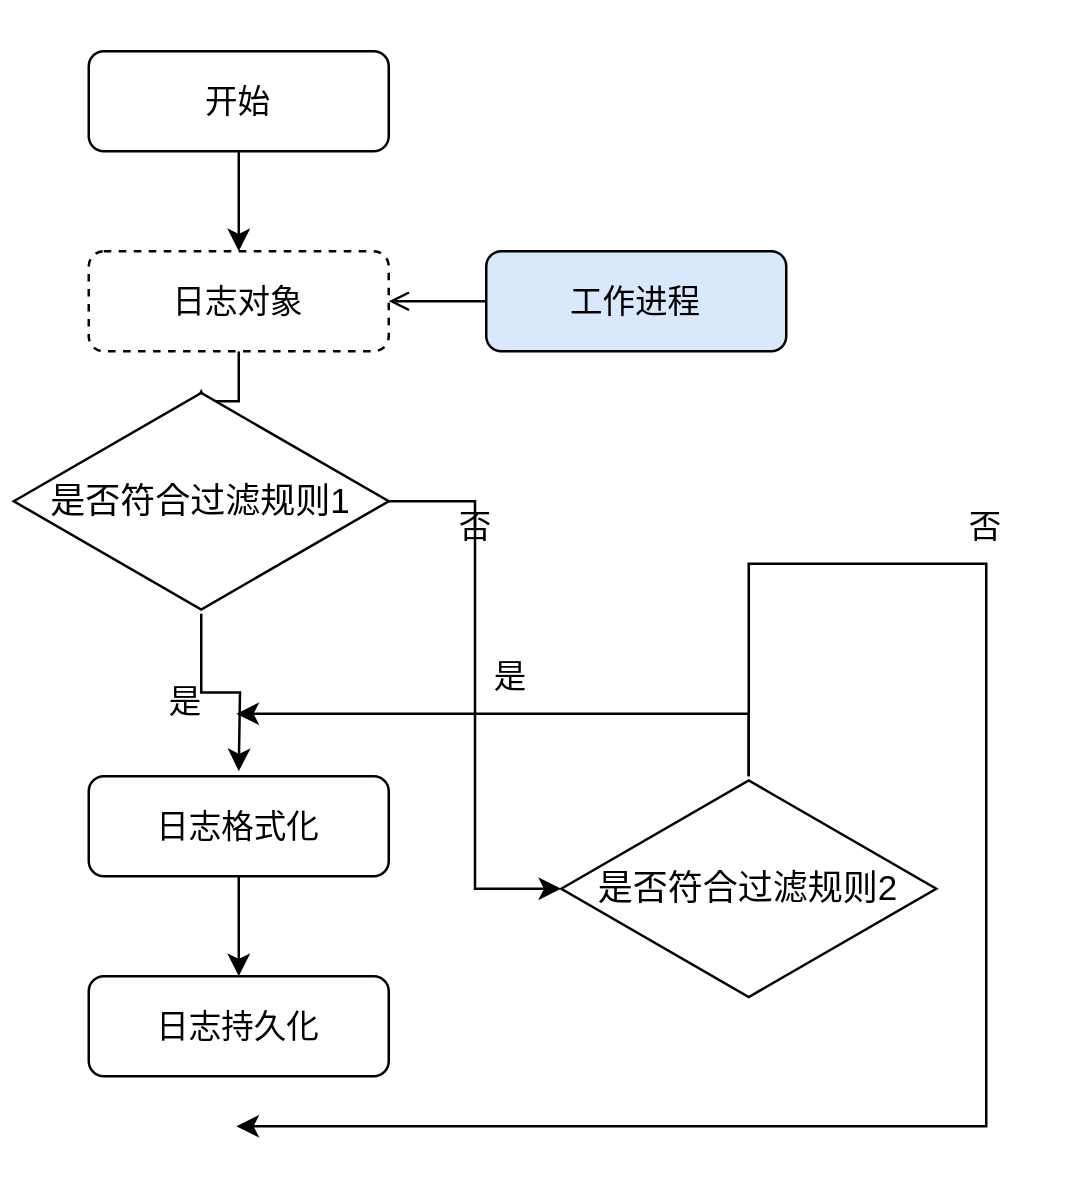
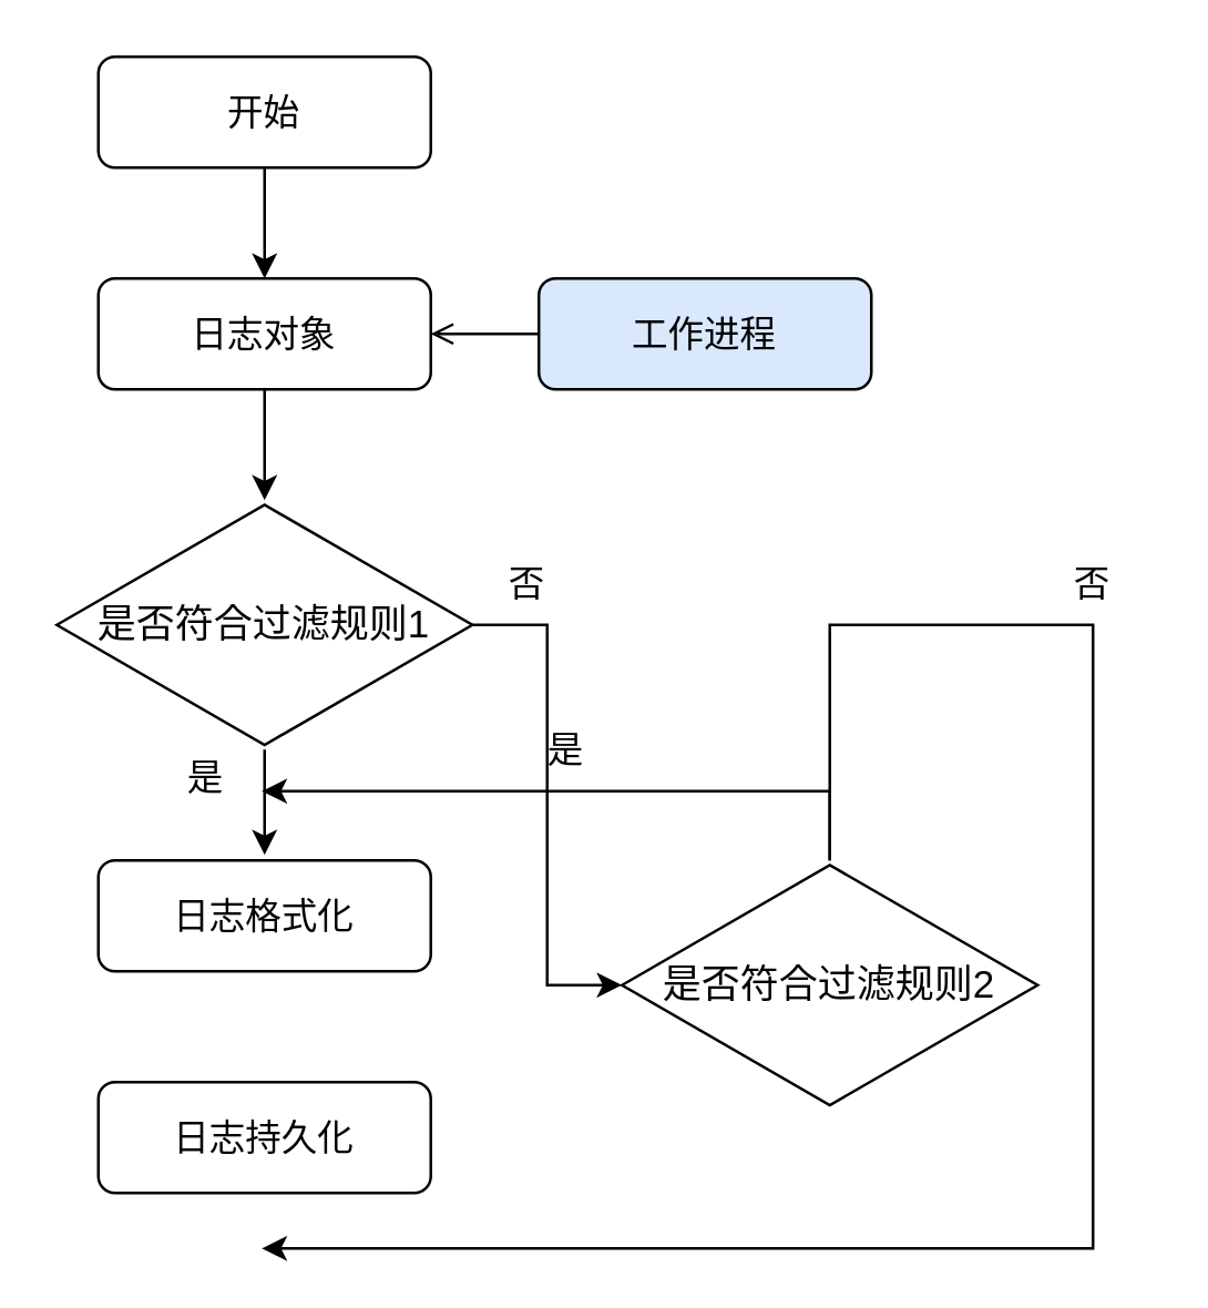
  <mxCell id="0" />
  <mxCell id="1" parent="0" />
  <mxCell id="2" style="edgeStyle=orthogonalEdgeStyle;rounded=0;orthogonalLoop=1;jettySize=auto;html=1;exitX=0.5;exitY=1;exitDx=0;exitDy=0;entryX=0.5;entryY=0;entryDx=0;entryDy=0;" edge="1" parent="1" source="3" target="5"><mxGeometry relative="1" as="geometry" /></mxCell>
  <mxCell id="3" value="开始" style="rounded=1;whiteSpace=wrap;html=1;fontSize=13;glass=0;strokeWidth=1;shadow=0;" vertex="1" parent="1"><mxGeometry x="35" y="20" width="120" height="40" as="geometry" /></mxCell>
  <mxCell id="4" style="edgeStyle=orthogonalEdgeStyle;rounded=0;orthogonalLoop=1;jettySize=auto;html=1;exitX=0.5;exitY=1;exitDx=0;exitDy=0;" edge="1" parent="1" source="5" target="10"><mxGeometry relative="1" as="geometry" /></mxCell>
- <mxCell id="5" value="日志对象" style="rounded=1;whiteSpace=wrap;html=1;fontSize=13;glass=0;strokeWidth=1;shadow=0;dashed=1;" vertex="1" parent="1"><mxGeometry x="35" y="100" width="120" height="40" as="geometry" /></mxCell>
+ <mxCell id="5" value="日志对象" style="rounded=1;whiteSpace=wrap;html=1;fontSize=13;glass=0;strokeWidth=1;shadow=0;" vertex="1" parent="1"><mxGeometry x="35" y="100" width="120" height="40" as="geometry" /></mxCell>
  <mxCell id="6" style="edgeStyle=orthogonalEdgeStyle;rounded=0;orthogonalLoop=1;jettySize=auto;html=1;exitX=0;exitY=0.5;exitDx=0;exitDy=0;entryX=1;entryY=0.5;entryDx=0;entryDy=0;endArrow=open;" edge="1" parent="1" source="7" target="5"><mxGeometry relative="1" as="geometry" /></mxCell>
  <mxCell id="7" value="工作进程" style="rounded=1;whiteSpace=wrap;html=1;fontSize=13;glass=0;strokeWidth=1;shadow=0;fillColor=#dae8fc;" vertex="1" parent="1"><mxGeometry x="194" y="100" width="120" height="40" as="geometry" /></mxCell>
  <mxCell id="8" style="edgeStyle=orthogonalEdgeStyle;rounded=0;orthogonalLoop=1;jettySize=auto;html=1;" edge="1" parent="1" source="10"><mxGeometry relative="1" as="geometry"><mxPoint x="95" y="308" as="targetPoint" /></mxGeometry></mxCell>
  <mxCell id="9" style="edgeStyle=orthogonalEdgeStyle;rounded=0;orthogonalLoop=1;jettySize=auto;html=1;entryX=0;entryY=0.5;entryDx=0;entryDy=0;entryPerimeter=0;" edge="1" parent="1" source="10" target="17"><mxGeometry relative="1" as="geometry" /></mxCell>
- <mxCell id="10" value="&lt;font style=&quot;font-size: 14px&quot;&gt;是否符合过滤规则1&lt;/font&gt;" style="html=1;whiteSpace=wrap;aspect=fixed;shape=isoRectangle;" vertex="1" parent="1"><mxGeometry x="5" y="155" width="150" height="90" as="geometry" /></mxCell>
- <mxCell id="11" style="edgeStyle=orthogonalEdgeStyle;rounded=0;orthogonalLoop=1;jettySize=auto;html=1;exitX=0.5;exitY=1;exitDx=0;exitDy=0;entryX=0.5;entryY=0;entryDx=0;entryDy=0;" edge="1" parent="1" source="12" target="13"><mxGeometry relative="1" as="geometry" /></mxCell>
+ <mxCell id="10" value="&lt;font style=&quot;font-size: 14px&quot;&gt;是否符合过滤规则1&lt;/font&gt;" style="html=1;whiteSpace=wrap;aspect=fixed;shape=isoRectangle;" vertex="1" parent="1"><mxGeometry x="20" y="180" width="150" height="90" as="geometry" /></mxCell>
  <mxCell id="12" value="日志格式化" style="rounded=1;whiteSpace=wrap;html=1;fontSize=13;glass=0;strokeWidth=1;shadow=0;" vertex="1" parent="1"><mxGeometry x="35" y="310" width="120" height="40" as="geometry" /></mxCell>
  <mxCell id="13" value="日志持久化" style="rounded=1;whiteSpace=wrap;html=1;fontSize=13;glass=0;strokeWidth=1;shadow=0;" vertex="1" parent="1"><mxGeometry x="35" y="390" width="120" height="40" as="geometry" /></mxCell>
  <mxCell id="14" value="&lt;font style=&quot;font-size: 13px&quot;&gt;是&lt;/font&gt;" style="text;html=1;strokeColor=none;fillColor=none;align=center;verticalAlign=middle;whiteSpace=wrap;rounded=0;" vertex="1" parent="1"><mxGeometry x="54" y="270" width="40" height="20" as="geometry" /></mxCell>
  <mxCell id="15" style="edgeStyle=orthogonalEdgeStyle;rounded=0;orthogonalLoop=1;jettySize=auto;html=1;entryX=1;entryY=0.75;entryDx=0;entryDy=0;" edge="1" parent="1" source="17" target="14"><mxGeometry relative="1" as="geometry"><Array as="points"><mxPoint x="299" y="285" /></Array></mxGeometry></mxCell>
  <mxCell id="16" style="edgeStyle=orthogonalEdgeStyle;rounded=0;orthogonalLoop=1;jettySize=auto;html=1;" edge="1" parent="1" source="17"><mxGeometry relative="1" as="geometry"><mxPoint x="94" y="450" as="targetPoint" /><Array as="points"><mxPoint x="394" y="225" /><mxPoint x="394" y="450" /></Array></mxGeometry></mxCell>
  <mxCell id="17" value="&lt;span style=&quot;font-size: 14px&quot;&gt;是否符合过滤规则2&lt;/span&gt;" style="html=1;whiteSpace=wrap;aspect=fixed;shape=isoRectangle;" vertex="1" parent="1"><mxGeometry x="224" y="310" width="150" height="90" as="geometry" /></mxCell>
  <mxCell id="18" value="&lt;font style=&quot;font-size: 13px&quot;&gt;是&lt;/font&gt;" style="text;html=1;strokeColor=none;fillColor=none;align=center;verticalAlign=middle;whiteSpace=wrap;rounded=0;" vertex="1" parent="1"><mxGeometry x="184" y="260" width="40" height="20" as="geometry" /></mxCell>
  <mxCell id="19" value="&lt;font style=&quot;font-size: 13px&quot;&gt;否&lt;/font&gt;" style="text;html=1;strokeColor=none;fillColor=none;align=center;verticalAlign=middle;whiteSpace=wrap;rounded=0;" vertex="1" parent="1"><mxGeometry x="170" y="200" width="40" height="20" as="geometry" /></mxCell>
  <mxCell id="20" value="&lt;font style=&quot;font-size: 13px&quot;&gt;否&lt;/font&gt;" style="text;html=1;strokeColor=none;fillColor=none;align=center;verticalAlign=middle;whiteSpace=wrap;rounded=0;" vertex="1" parent="1"><mxGeometry x="374" y="200" width="40" height="20" as="geometry" /></mxCell>
